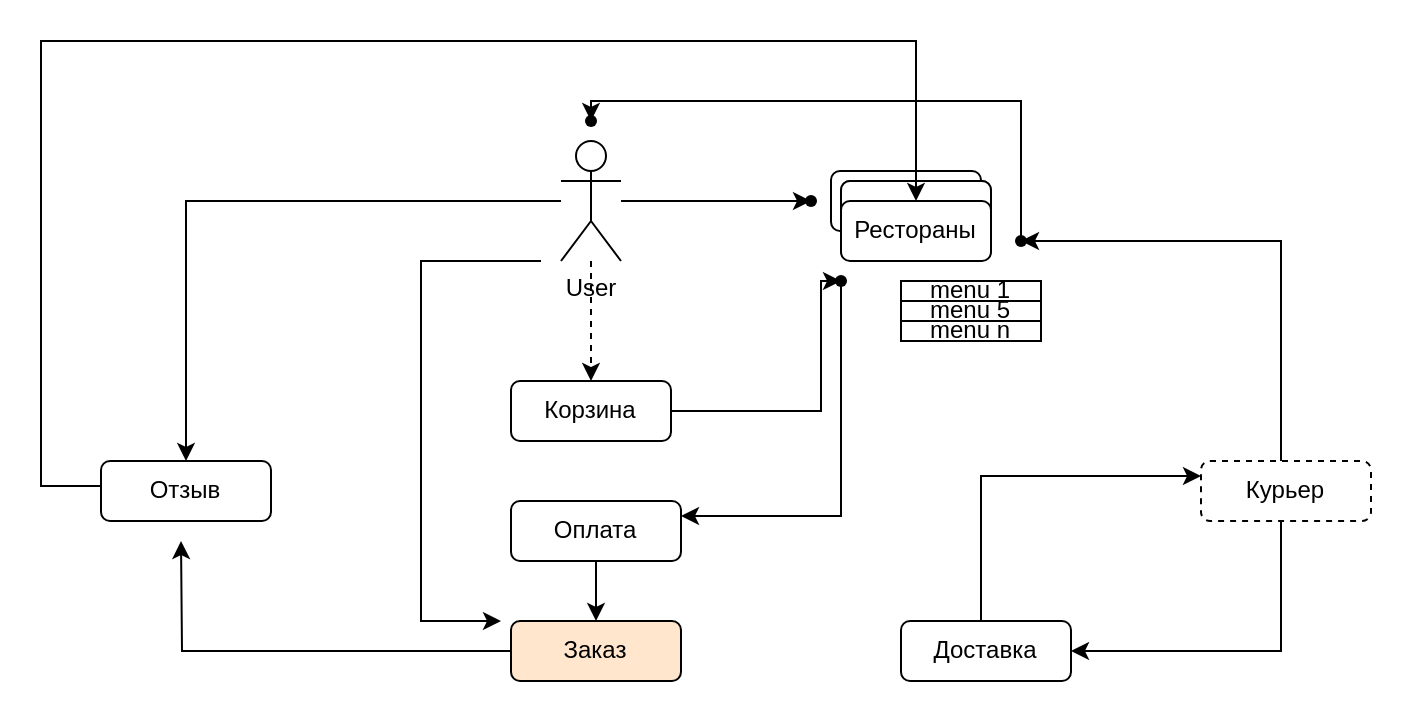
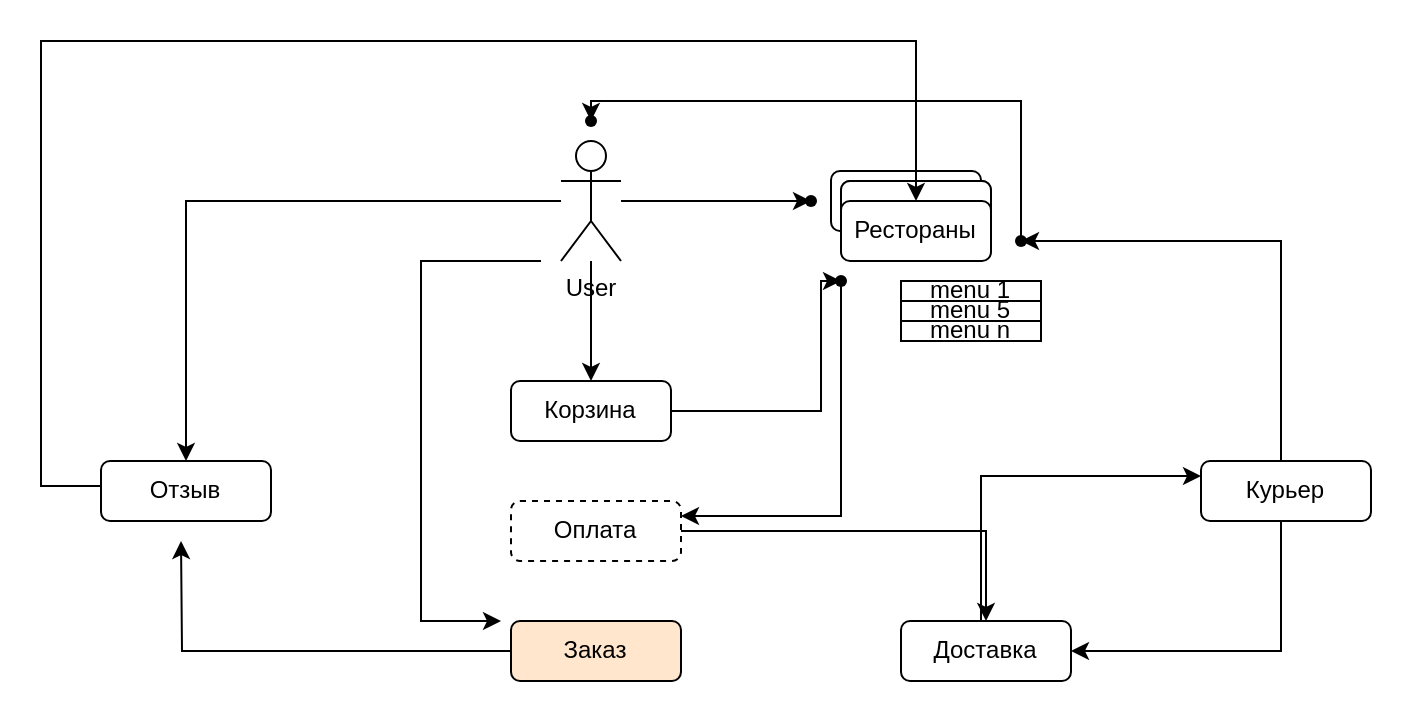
  <mxCell id="0" />
  <mxCell id="1" parent="0" />
  <mxCell id="2" value="" style="edgeStyle=orthogonalEdgeStyle;rounded=0;orthogonalLoop=1;jettySize=auto;html=1;" edge="1" parent="1" source="6" target="7"><mxGeometry relative="1" as="geometry" /></mxCell>
- <mxCell id="3" value="" style="edgeStyle=orthogonalEdgeStyle;rounded=0;orthogonalLoop=1;jettySize=auto;html=1;dashed=1;" edge="1" parent="1" source="6" target="13"><mxGeometry relative="1" as="geometry" /></mxCell>
+ <mxCell id="3" value="" style="edgeStyle=orthogonalEdgeStyle;rounded=0;orthogonalLoop=1;jettySize=auto;html=1;" edge="1" parent="1" source="6" target="13"><mxGeometry relative="1" as="geometry" /></mxCell>
  <mxCell id="4" value="" style="edgeStyle=orthogonalEdgeStyle;rounded=0;orthogonalLoop=1;jettySize=auto;html=1;" edge="1" parent="1"><mxGeometry relative="1" as="geometry"><mxPoint x="270" y="130" as="sourcePoint" /><mxPoint x="250" y="310" as="targetPoint" /><Array as="points"><mxPoint x="210" y="130" /><mxPoint x="210" y="310" /></Array></mxGeometry></mxCell>
  <mxCell id="5" value="" style="edgeStyle=orthogonalEdgeStyle;rounded=0;orthogonalLoop=1;jettySize=auto;html=1;entryX=0.5;entryY=0;entryDx=0;entryDy=0;" edge="1" parent="1" source="6" target="32"><mxGeometry relative="1" as="geometry"><mxPoint x="225" y="100" as="targetPoint" /></mxGeometry></mxCell>
  <mxCell id="6" value="User" style="shape=umlActor;verticalLabelPosition=bottom;verticalAlign=top;html=1;outlineConnect=0;" vertex="1" parent="1"><mxGeometry x="280" y="70" width="30" height="60" as="geometry" /></mxCell>
  <mxCell id="7" value="" style="shape=waypoint;sketch=0;size=6;pointerEvents=1;points=[];fillColor=default;resizable=0;rotatable=0;perimeter=centerPerimeter;snapToPoint=1;verticalAlign=top;" vertex="1" parent="1"><mxGeometry x="395" y="90" width="20" height="20" as="geometry" /></mxCell>
  <mxCell id="8" value="Ресторан" style="rounded=1;whiteSpace=wrap;html=1;" vertex="1" parent="1"><mxGeometry x="415" y="85" width="75" height="30" as="geometry" /></mxCell>
  <mxCell id="9" value="Ресторан" style="rounded=1;whiteSpace=wrap;html=1;" vertex="1" parent="1"><mxGeometry x="420" y="90" width="75" height="30" as="geometry" /></mxCell>
  <mxCell id="10" value="Ресторан" style="rounded=1;whiteSpace=wrap;html=1;" vertex="1" parent="1"><mxGeometry x="420" y="90" width="75" height="30" as="geometry" /></mxCell>
  <mxCell id="11" value="Рестораны" style="rounded=1;whiteSpace=wrap;html=1;" vertex="1" parent="1"><mxGeometry x="420" y="100" width="75" height="30" as="geometry" /></mxCell>
  <mxCell id="12" value="" style="edgeStyle=orthogonalEdgeStyle;rounded=0;orthogonalLoop=1;jettySize=auto;html=1;entryX=0.374;entryY=0.781;entryDx=0;entryDy=0;entryPerimeter=0;" edge="1" parent="1" source="13" target="17"><mxGeometry relative="1" as="geometry"><Array as="points"><mxPoint x="410" y="205" /><mxPoint x="410" y="140" /></Array></mxGeometry></mxCell>
  <mxCell id="13" value="Корзина" style="rounded=1;whiteSpace=wrap;html=1;" vertex="1" parent="1"><mxGeometry x="255" y="190" width="80" height="30" as="geometry" /></mxCell>
- <mxCell id="14" value="" style="edgeStyle=orthogonalEdgeStyle;rounded=0;orthogonalLoop=1;jettySize=auto;html=1;" edge="1" parent="1" source="15" target="22"><mxGeometry relative="1" as="geometry" /></mxCell>
- <mxCell id="15" value="Оплата" style="rounded=1;whiteSpace=wrap;html=1;" vertex="1" parent="1"><mxGeometry x="255" y="250" width="85" height="30" as="geometry" /></mxCell>
+ <mxCell id="14" value="" style="edgeStyle=orthogonalEdgeStyle;rounded=0;orthogonalLoop=1;jettySize=auto;html=1;" edge="1" parent="1" source="15" target="24"><mxGeometry relative="1" as="geometry" /></mxCell>
+ <mxCell id="15" value="Оплата" style="rounded=1;whiteSpace=wrap;html=1;dashed=1;" vertex="1" parent="1"><mxGeometry x="255" y="250" width="85" height="30" as="geometry" /></mxCell>
  <mxCell id="16" value="" style="edgeStyle=orthogonalEdgeStyle;rounded=0;orthogonalLoop=1;jettySize=auto;html=1;entryX=1;entryY=0.25;entryDx=0;entryDy=0;" edge="1" parent="1" source="17" target="15"><mxGeometry relative="1" as="geometry"><mxPoint x="420" y="260" as="targetPoint" /><Array as="points"><mxPoint x="420" y="257" /></Array></mxGeometry></mxCell>
  <mxCell id="17" value="" style="shape=waypoint;sketch=0;size=6;pointerEvents=1;points=[];fillColor=none;resizable=0;rotatable=0;perimeter=centerPerimeter;snapToPoint=1;" vertex="1" parent="1"><mxGeometry x="410" y="130" width="20" height="20" as="geometry" /></mxCell>
  <mxCell id="18" value="&amp;nbsp;menu 1&amp;nbsp;" style="rounded=0;whiteSpace=wrap;html=1;" vertex="1" parent="1"><mxGeometry x="450" y="140" width="70" height="10" as="geometry" /></mxCell>
  <mxCell id="19" value="menu 5" style="rounded=0;whiteSpace=wrap;html=1;" vertex="1" parent="1"><mxGeometry x="450" y="150" width="70" height="10" as="geometry" /></mxCell>
  <mxCell id="20" value="menu n" style="rounded=0;whiteSpace=wrap;html=1;" vertex="1" parent="1"><mxGeometry x="450" y="160" width="70" height="10" as="geometry" /></mxCell>
  <mxCell id="21" value="" style="edgeStyle=orthogonalEdgeStyle;rounded=0;orthogonalLoop=1;jettySize=auto;html=1;" edge="1" parent="1" source="22"><mxGeometry relative="1" as="geometry"><mxPoint x="90" y="270" as="targetPoint" /></mxGeometry></mxCell>
  <mxCell id="22" value="Заказ" style="rounded=1;whiteSpace=wrap;html=1;fillColor=#ffe6cc;" vertex="1" parent="1"><mxGeometry x="255" y="310" width="85" height="30" as="geometry" /></mxCell>
  <mxCell id="23" value="" style="edgeStyle=orthogonalEdgeStyle;rounded=0;orthogonalLoop=1;jettySize=auto;html=1;entryX=0;entryY=0.25;entryDx=0;entryDy=0;" edge="1" parent="1" source="24" target="27"><mxGeometry relative="1" as="geometry"><mxPoint x="492.5" y="245" as="targetPoint" /><Array as="points"><mxPoint x="490" y="237" /></Array></mxGeometry></mxCell>
  <mxCell id="24" value="Доставка" style="rounded=1;whiteSpace=wrap;html=1;" vertex="1" parent="1"><mxGeometry x="450" y="310" width="85" height="30" as="geometry" /></mxCell>
  <mxCell id="25" value="" style="edgeStyle=orthogonalEdgeStyle;rounded=0;orthogonalLoop=1;jettySize=auto;html=1;entryX=1;entryY=0.5;entryDx=0;entryDy=0;" edge="1" parent="1" source="27" target="24"><mxGeometry relative="1" as="geometry"><mxPoint x="517.5" y="245" as="targetPoint" /><Array as="points"><mxPoint x="640" y="325" /></Array></mxGeometry></mxCell>
  <mxCell id="26" value="" style="edgeStyle=orthogonalEdgeStyle;rounded=0;orthogonalLoop=1;jettySize=auto;html=1;entryX=0.525;entryY=0.603;entryDx=0;entryDy=0;entryPerimeter=0;" edge="1" parent="1" source="27" target="29"><mxGeometry relative="1" as="geometry"><mxPoint x="642.5" y="165" as="targetPoint" /><Array as="points"><mxPoint x="640" y="120" /></Array></mxGeometry></mxCell>
- <mxCell id="27" value="Курьер" style="rounded=1;whiteSpace=wrap;html=1;dashed=1;" vertex="1" parent="1"><mxGeometry x="600" y="230" width="85" height="30" as="geometry" /></mxCell>
+ <mxCell id="27" value="Курьер" style="rounded=1;whiteSpace=wrap;html=1;" vertex="1" parent="1"><mxGeometry x="600" y="230" width="85" height="30" as="geometry" /></mxCell>
  <mxCell id="28" value="" style="edgeStyle=orthogonalEdgeStyle;rounded=0;orthogonalLoop=1;jettySize=auto;html=1;" edge="1" parent="1" source="29" target="30"><mxGeometry relative="1" as="geometry"><Array as="points"><mxPoint x="510" y="50" /></Array></mxGeometry></mxCell>
  <mxCell id="29" value="" style="shape=waypoint;sketch=0;size=6;pointerEvents=1;points=[];fillColor=none;resizable=0;rotatable=0;perimeter=centerPerimeter;snapToPoint=1;" vertex="1" parent="1"><mxGeometry x="500" y="110" width="20" height="20" as="geometry" /></mxCell>
  <mxCell id="30" value="" style="shape=waypoint;sketch=0;size=6;pointerEvents=1;points=[];fillColor=none;resizable=0;rotatable=0;perimeter=centerPerimeter;snapToPoint=1;" vertex="1" parent="1"><mxGeometry x="285" y="50" width="20" height="20" as="geometry" /></mxCell>
  <mxCell id="31" value="" style="edgeStyle=orthogonalEdgeStyle;rounded=0;orthogonalLoop=1;jettySize=auto;html=1;entryX=0.5;entryY=0;entryDx=0;entryDy=0;" edge="1" parent="1" target="11"><mxGeometry relative="1" as="geometry"><mxPoint x="50" y="242.487" as="sourcePoint" /><mxPoint x="-20" y="-12.49" as="targetPoint" /><Array as="points"><mxPoint x="20" y="243" /><mxPoint x="20" y="20" /><mxPoint x="457" y="20" /></Array></mxGeometry></mxCell>
  <mxCell id="32" value="Отзыв" style="rounded=1;whiteSpace=wrap;html=1;" vertex="1" parent="1"><mxGeometry x="50" y="230" width="85" height="30" as="geometry" /></mxCell>
